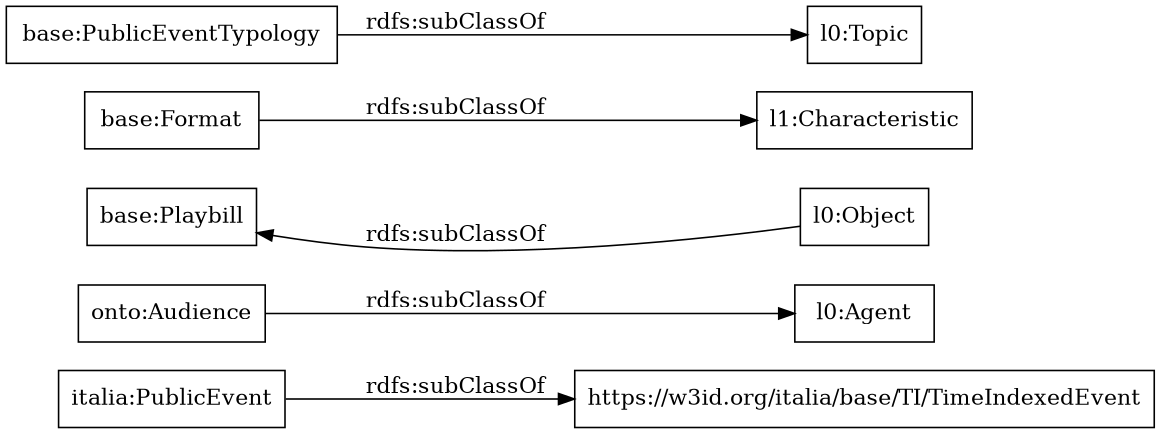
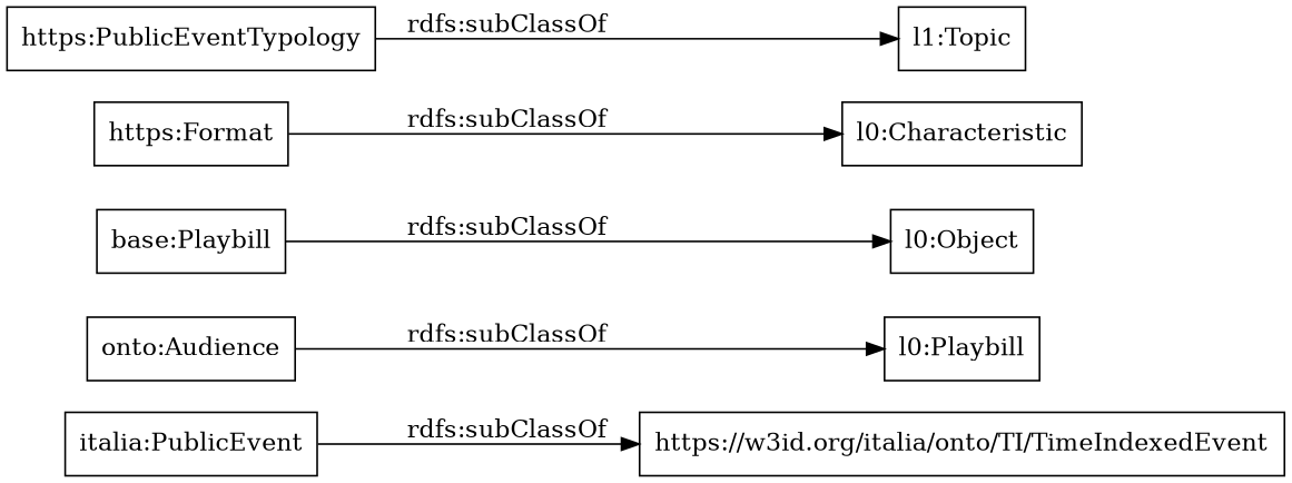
  digraph {
    rankdir=LR
    node [color=black shape=rectangle]
    n1 [label="italia:PublicEvent"]
-   "https://w3id.org/italia/onto/TI/TimeIndexedEvent" [label="https://w3id.org/italia/base/TI/TimeIndexedEvent"]
+   "https://w3id.org/italia/onto/TI/TimeIndexedEvent"
    n3 [label="onto:Audience"]
-   "l0:Agent"
+   "l0:Agent" [label="l0:Playbill"]
    "base:Playbill"
    "l0:Object"
-   "base:Format"
-   "l0:Characteristic" [label="l1:Characteristic"]
-   "base:PublicEventTypology"
-   "l0:Topic"
+   "base:Format" [label="https:Format"]
+   "l0:Characteristic"
+   "base:PublicEventTypology" [label="https:PublicEventTypology"]
+   "l0:Topic" [label="l1:Topic"]
    n1 -> "https://w3id.org/italia/onto/TI/TimeIndexedEvent" [label="rdfs:subClassOf"]
    n3 -> "l0:Agent" [label="rdfs:subClassOf"]
-   "l0:Object" -> "base:Playbill" [label="rdfs:subClassOf"]
+   "base:Playbill" -> "l0:Object" [label="rdfs:subClassOf"]
    "base:Format" -> "l0:Characteristic" [label="rdfs:subClassOf"]
    "base:PublicEventTypology" -> "l0:Topic" [label="rdfs:subClassOf"]
  }
